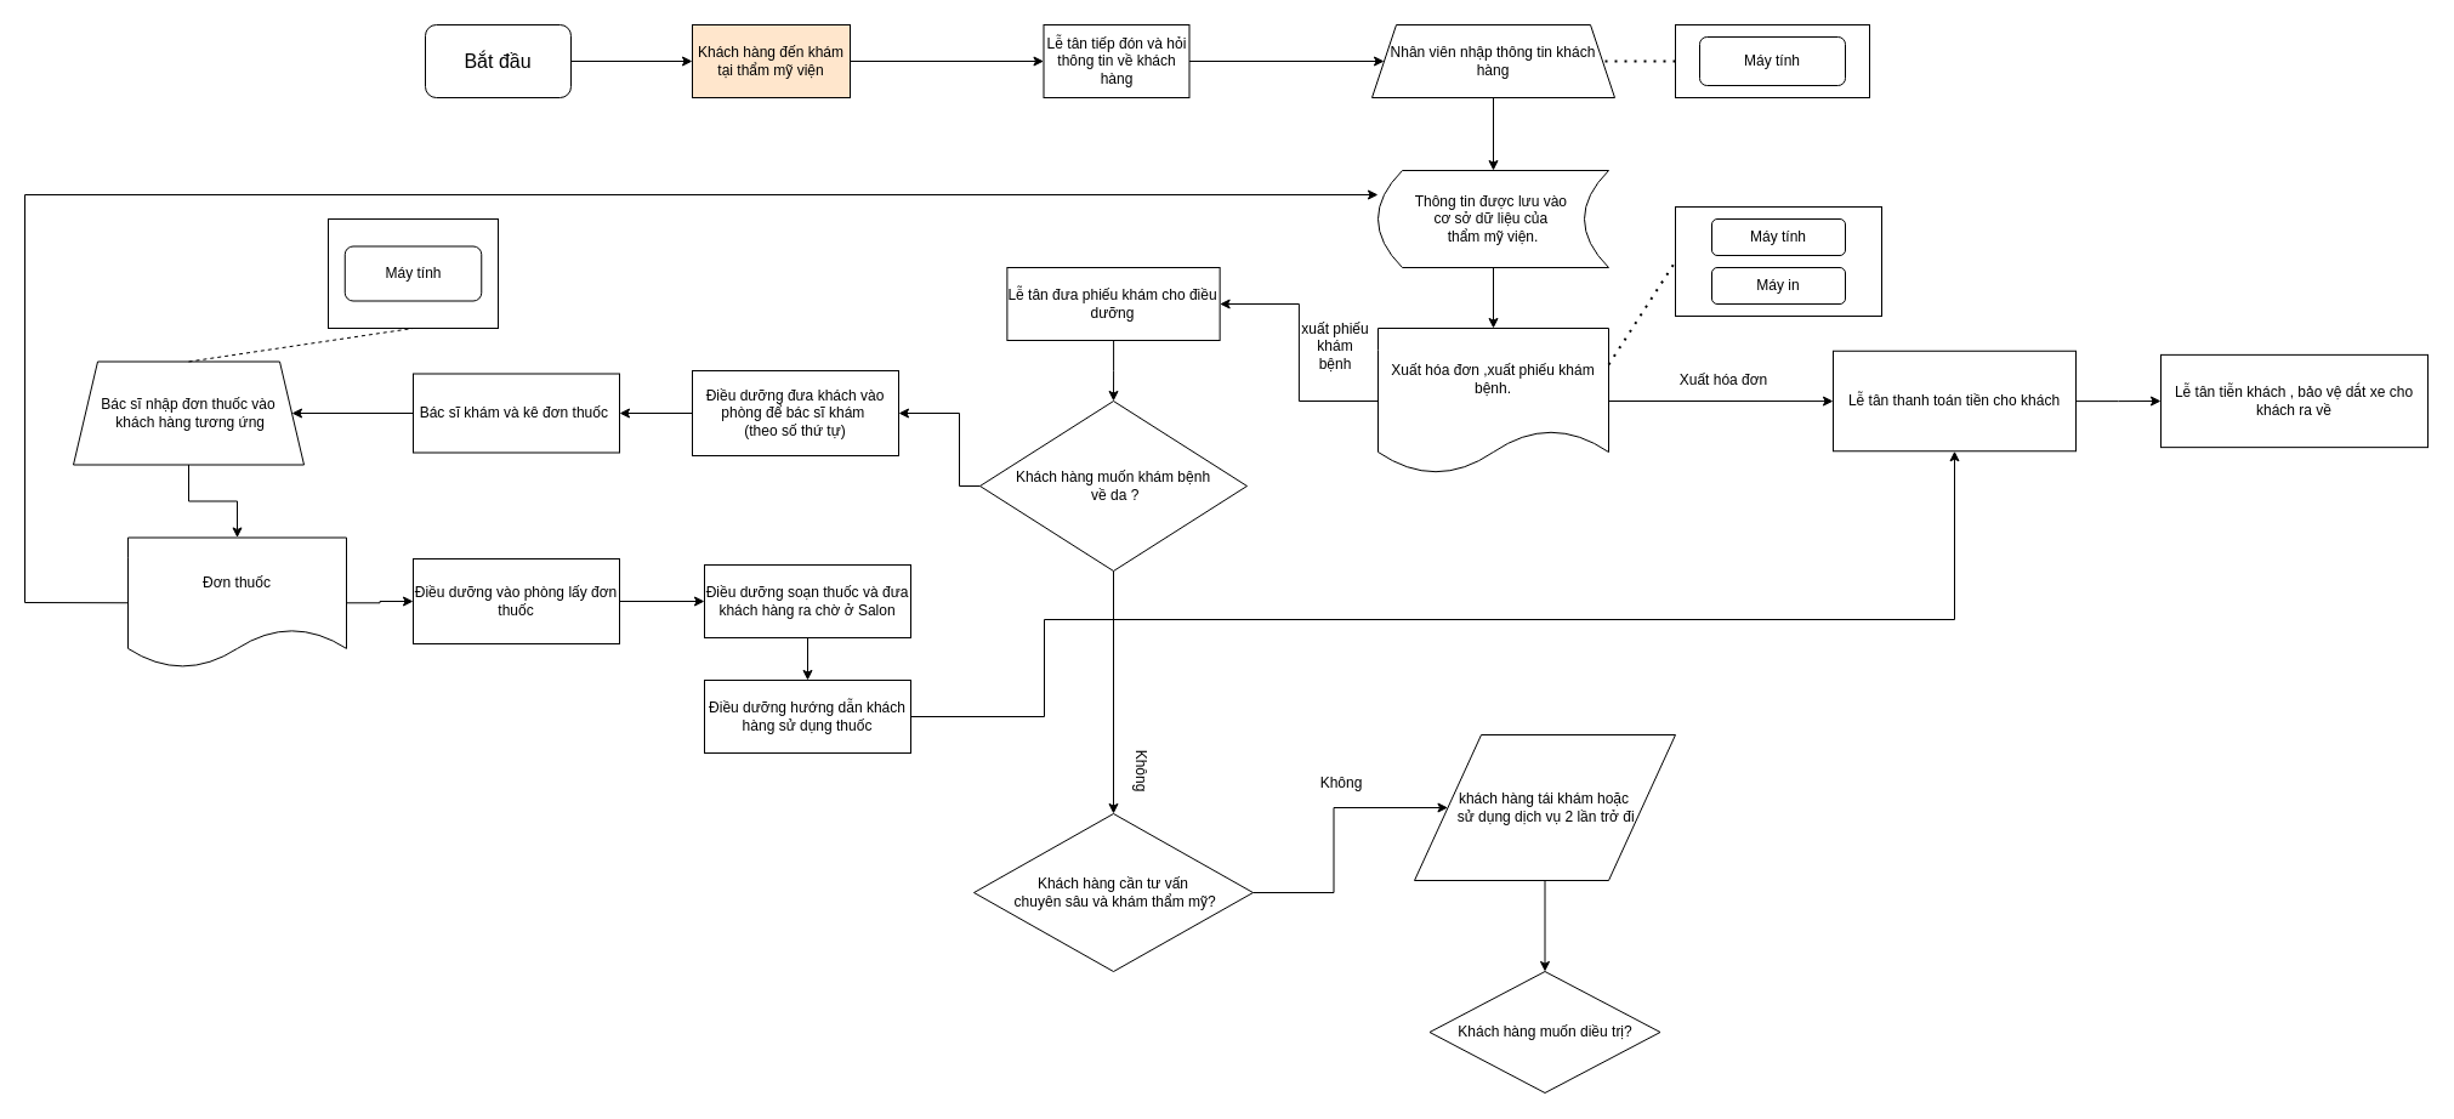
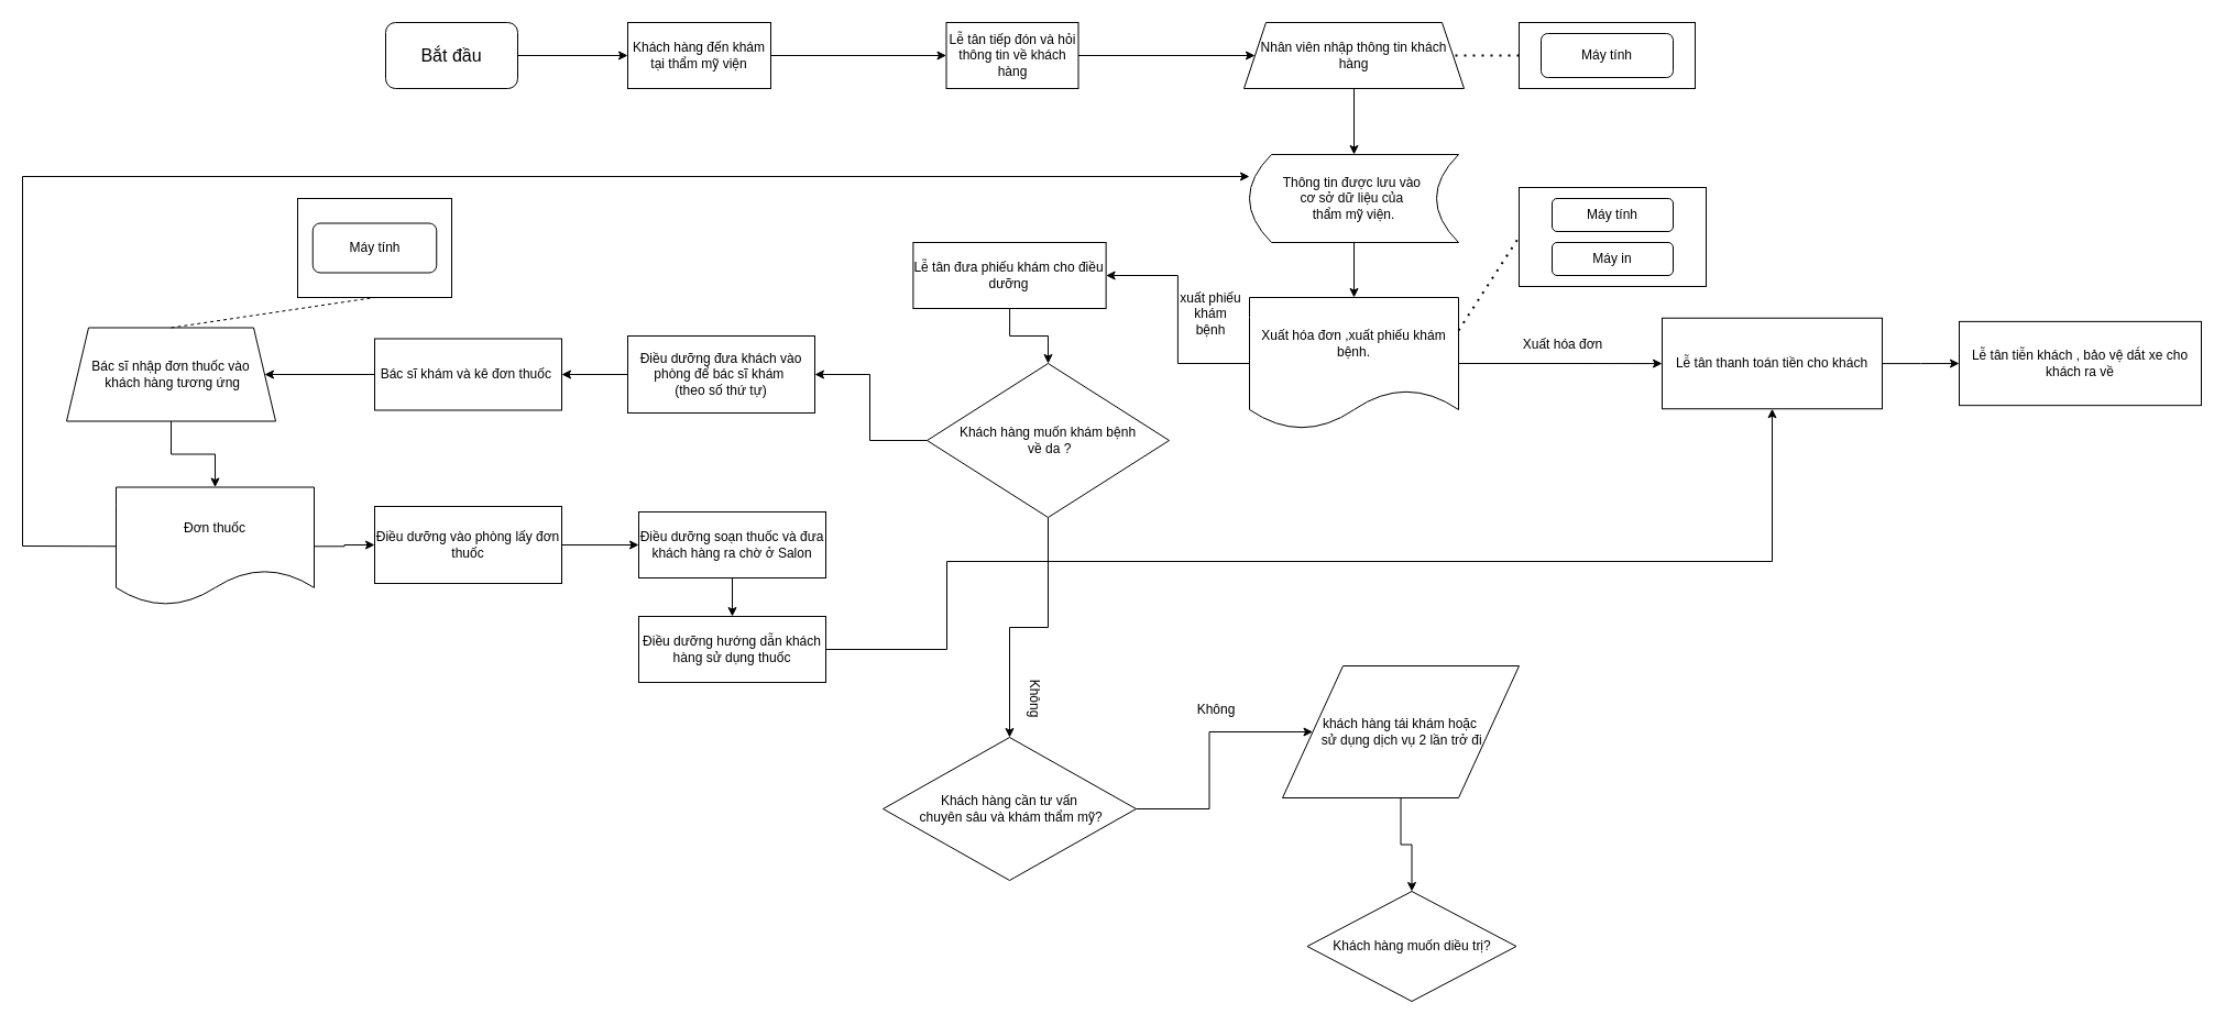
  <mxCell id="0" />
  <mxCell id="1" parent="0" />
  <mxCell id="2" value="" style="edgeStyle=orthogonalEdgeStyle;rounded=0;orthogonalLoop=1;jettySize=auto;html=1;" edge="1" parent="1" source="3" target="5"><mxGeometry relative="1" as="geometry" /></mxCell>
  <mxCell id="3" value="Bắt đầu" style="rounded=1;whiteSpace=wrap;html=1;fontSize=16;" vertex="1" parent="1"><mxGeometry x="350" y="20" width="120" height="60" as="geometry" /></mxCell>
  <mxCell id="4" value="" style="edgeStyle=orthogonalEdgeStyle;rounded=0;orthogonalLoop=1;jettySize=auto;html=1;" edge="1" parent="1" source="5" target="7"><mxGeometry relative="1" as="geometry" /></mxCell>
- <mxCell id="5" value="Khách hàng đến khám tại thẩm mỹ viện" style="rounded=0;whiteSpace=wrap;html=1;fillColor=#ffe6cc;" vertex="1" parent="1"><mxGeometry x="570" y="20" width="130" height="60" as="geometry" /></mxCell>
+ <mxCell id="5" value="Khách hàng đến khám tại thẩm mỹ viện" style="rounded=0;whiteSpace=wrap;html=1;" vertex="1" parent="1"><mxGeometry x="570" y="20" width="130" height="60" as="geometry" /></mxCell>
  <mxCell id="6" value="" style="edgeStyle=orthogonalEdgeStyle;rounded=0;orthogonalLoop=1;jettySize=auto;html=1;" edge="1" parent="1" source="7" target="9"><mxGeometry relative="1" as="geometry" /></mxCell>
  <mxCell id="7" value="Lễ tân tiếp đón và hỏi thông tin về khách hàng" style="rounded=0;whiteSpace=wrap;html=1;" vertex="1" parent="1"><mxGeometry x="859.5" y="20" width="120" height="60" as="geometry" /></mxCell>
  <mxCell id="8" value="" style="edgeStyle=orthogonalEdgeStyle;rounded=0;orthogonalLoop=1;jettySize=auto;html=1;" edge="1" parent="1" source="9" target="23"><mxGeometry relative="1" as="geometry" /></mxCell>
  <mxCell id="9" value="Nhân viên nhập thông tin khách hàng" style="shape=trapezoid;perimeter=trapezoidPerimeter;whiteSpace=wrap;html=1;fixedSize=1;" vertex="1" parent="1"><mxGeometry x="1130" y="20" width="200" height="60" as="geometry" /></mxCell>
  <mxCell id="10" value="" style="edgeStyle=orthogonalEdgeStyle;rounded=0;orthogonalLoop=1;jettySize=auto;html=1;" edge="1" parent="1" source="12" target="14"><mxGeometry relative="1" as="geometry" /></mxCell>
  <mxCell id="11" value="" style="edgeStyle=orthogonalEdgeStyle;rounded=0;orthogonalLoop=1;jettySize=auto;html=1;entryX=1;entryY=0.5;entryDx=0;entryDy=0;exitX=0;exitY=0.5;exitDx=0;exitDy=0;" edge="1" parent="1" source="12" target="21"><mxGeometry relative="1" as="geometry"><mxPoint x="822.115" y="534.067" as="sourcePoint" /><mxPoint x="670" y="369" as="targetPoint" /><Array as="points"><mxPoint x="790" y="400" /><mxPoint x="790" y="340" /></Array></mxGeometry></mxCell>
- <mxCell id="12" value="Khách hàng muốn khám bệnh&lt;div&gt;&amp;nbsp;về da ?&lt;/div&gt;" style="rhombus;whiteSpace=wrap;html=1;rounded=0;" vertex="1" parent="1"><mxGeometry x="807.01" y="330" width="220" height="140" as="geometry" /></mxCell>
+ <mxCell id="12" value="Khách hàng muốn khám bệnh&lt;div&gt;&amp;nbsp;về da ?&lt;/div&gt;" style="rhombus;whiteSpace=wrap;html=1;rounded=0;" vertex="1" parent="1"><mxGeometry x="842.01" y="330" width="220" height="140" as="geometry" /></mxCell>
  <mxCell id="13" value="" style="edgeStyle=orthogonalEdgeStyle;rounded=0;orthogonalLoop=1;jettySize=auto;html=1;" edge="1" parent="1" source="14" target="16"><mxGeometry relative="1" as="geometry" /></mxCell>
  <mxCell id="14" value="Khách hàng cần tư vấn&#10; chuyên sâu và khám thẩm mỹ?" style="rhombus;whiteSpace=wrap;verticalAlign=middle;labelPosition=center;verticalLabelPosition=middle;align=center;horizontal=1;" vertex="1" parent="1"><mxGeometry x="802.01" y="670" width="230" height="130" as="geometry" /></mxCell>
  <mxCell id="15" value="" style="edgeStyle=orthogonalEdgeStyle;rounded=0;orthogonalLoop=1;jettySize=auto;html=1;" edge="1" parent="1" source="16" target="19"><mxGeometry relative="1" as="geometry" /></mxCell>
  <mxCell id="16" value="khách hàng tái khám hoặc&lt;div&gt;&amp;nbsp;sử dụng dịch vụ 2 lần trở đi&lt;/div&gt;" style="shape=parallelogram;perimeter=parallelogramPerimeter;fixedSize=1;size=55;labelPosition=center;verticalLabelPosition=middle;align=center;verticalAlign=middle;textDirection=ltr;whiteSpace=wrap;html=1;spacingTop=0;spacingLeft=-4;spacingBottom=0;spacingRight=-3;" vertex="1" parent="1"><mxGeometry x="1165" y="605" width="215" height="120" as="geometry" /></mxCell>
  <mxCell id="17" value="Không" style="text;html=1;align=center;verticalAlign=middle;whiteSpace=wrap;rounded=0;rotation=0;" vertex="1" parent="1"><mxGeometry x="1075" y="630" width="60" height="30" as="geometry" /></mxCell>
  <mxCell id="18" value="Không" style="text;html=1;align=center;verticalAlign=middle;whiteSpace=wrap;rounded=0;rotation=90;" vertex="1" parent="1"><mxGeometry x="910" y="620" width="60" height="30" as="geometry" /></mxCell>
- <mxCell id="19" value="Khách hàng muốn diều trị?" style="rhombus;whiteSpace=wrap;html=1;" vertex="1" parent="1"><mxGeometry x="1177.5" y="800" width="190" height="100" as="geometry" /></mxCell>
+ <mxCell id="19" value="Khách hàng muốn diều trị?" style="rhombus;whiteSpace=wrap;html=1;" vertex="1" parent="1"><mxGeometry x="1187.5" y="810" width="190" height="100" as="geometry" /></mxCell>
  <mxCell id="20" value="" style="edgeStyle=orthogonalEdgeStyle;rounded=0;orthogonalLoop=1;jettySize=auto;html=1;" edge="1" parent="1" source="21" target="37"><mxGeometry relative="1" as="geometry" /></mxCell>
  <mxCell id="21" value="Điều dưỡng đưa khách vào phòng để bác sĩ khám&amp;nbsp;&lt;div&gt;(&lt;span style=&quot;background-color: initial;&quot;&gt;theo số thứ tự)&lt;/span&gt;&lt;/div&gt;" style="rounded=0;whiteSpace=wrap;html=1;" vertex="1" parent="1"><mxGeometry x="570" y="305" width="170" height="70" as="geometry" /></mxCell>
  <mxCell id="22" value="" style="edgeStyle=orthogonalEdgeStyle;rounded=0;orthogonalLoop=1;jettySize=auto;html=1;" edge="1" parent="1" source="23" target="26"><mxGeometry relative="1" as="geometry" /></mxCell>
  <mxCell id="23" value="Thông tin được lưu vào&amp;nbsp;&lt;div&gt;cơ sở dữ liệu của&amp;nbsp;&lt;/div&gt;&lt;div&gt;thẩm mỹ viện.&lt;/div&gt;" style="shape=dataStorage;whiteSpace=wrap;html=1;fixedSize=1;" vertex="1" parent="1"><mxGeometry x="1135" y="140" width="190" height="80" as="geometry" /></mxCell>
  <mxCell id="24" value="" style="edgeStyle=orthogonalEdgeStyle;rounded=0;orthogonalLoop=1;jettySize=auto;html=1;" edge="1" parent="1" source="26" target="32"><mxGeometry relative="1" as="geometry" /></mxCell>
  <mxCell id="25" value="" style="edgeStyle=orthogonalEdgeStyle;rounded=0;orthogonalLoop=1;jettySize=auto;html=1;" edge="1" parent="1" source="26" target="53"><mxGeometry relative="1" as="geometry" /></mxCell>
  <mxCell id="26" value="Xuất hóa đơn ,xuất phiếu khám bệnh." style="shape=document;whiteSpace=wrap;html=1;boundedLbl=1;" vertex="1" parent="1"><mxGeometry x="1135" y="270" width="190" height="120" as="geometry" /></mxCell>
  <mxCell id="27" value="" style="endArrow=none;dashed=1;html=1;dashPattern=1 3;strokeWidth=2;rounded=0;exitX=1;exitY=0.25;exitDx=0;exitDy=0;entryX=0;entryY=0.5;entryDx=0;entryDy=0;" edge="1" parent="1" source="26" target="28"><mxGeometry width="50" height="50" relative="1" as="geometry"><mxPoint x="1220" y="220" as="sourcePoint" /><mxPoint x="1390" y="330" as="targetPoint" /></mxGeometry></mxCell>
  <mxCell id="28" value="" style="rounded=0;whiteSpace=wrap;html=1;" vertex="1" parent="1"><mxGeometry x="1380" y="170" width="170" height="90" as="geometry" /></mxCell>
  <mxCell id="29" value="Máy tính" style="rounded=1;whiteSpace=wrap;html=1;" vertex="1" parent="1"><mxGeometry x="1410" y="180" width="110" height="30" as="geometry" /></mxCell>
  <mxCell id="30" value="Máy in" style="rounded=1;whiteSpace=wrap;html=1;" vertex="1" parent="1"><mxGeometry x="1410" y="220" width="110" height="30" as="geometry" /></mxCell>
  <mxCell id="31" value="" style="edgeStyle=orthogonalEdgeStyle;rounded=0;orthogonalLoop=1;jettySize=auto;html=1;" edge="1" parent="1" source="32" target="12"><mxGeometry relative="1" as="geometry" /></mxCell>
  <mxCell id="32" value="Lễ tân đưa phiếu khám cho điều dưỡng" style="rounded=0;whiteSpace=wrap;html=1;" vertex="1" parent="1"><mxGeometry x="829.39" y="220" width="175.25" height="60" as="geometry" /></mxCell>
  <mxCell id="33" value="" style="rounded=0;whiteSpace=wrap;html=1;" vertex="1" parent="1"><mxGeometry x="1380" y="20" width="160" height="60" as="geometry" /></mxCell>
  <mxCell id="34" value="Máy tính" style="rounded=1;whiteSpace=wrap;html=1;" vertex="1" parent="1"><mxGeometry x="1400" y="30" width="120" height="40" as="geometry" /></mxCell>
  <mxCell id="35" value="" style="endArrow=none;dashed=1;html=1;dashPattern=1 3;strokeWidth=2;rounded=0;entryX=1;entryY=0.5;entryDx=0;entryDy=0;exitX=0;exitY=0.5;exitDx=0;exitDy=0;" edge="1" parent="1" source="33" target="9"><mxGeometry width="50" height="50" relative="1" as="geometry"><mxPoint x="1270" y="180" as="sourcePoint" /><mxPoint x="1320" y="130" as="targetPoint" /></mxGeometry></mxCell>
  <mxCell id="36" value="" style="edgeStyle=orthogonalEdgeStyle;rounded=0;orthogonalLoop=1;jettySize=auto;html=1;" edge="1" parent="1" source="37" target="40"><mxGeometry relative="1" as="geometry" /></mxCell>
  <mxCell id="37" value="Bác sĩ khám và kê đơn thuốc&amp;nbsp;" style="rounded=0;whiteSpace=wrap;html=1;" vertex="1" parent="1"><mxGeometry x="340" y="307.5" width="170" height="65" as="geometry" /></mxCell>
  <mxCell id="38" value="xuất phiếu khám bệnh" style="text;html=1;align=center;verticalAlign=middle;whiteSpace=wrap;rounded=0;" vertex="1" parent="1"><mxGeometry x="1070" y="270" width="60" height="30" as="geometry" /></mxCell>
  <mxCell id="39" value="" style="edgeStyle=orthogonalEdgeStyle;rounded=0;orthogonalLoop=1;jettySize=auto;html=1;" edge="1" parent="1" source="40" target="42"><mxGeometry relative="1" as="geometry" /></mxCell>
  <mxCell id="40" value="Bác sĩ nhập đơn thuốc vào&lt;div&gt;&amp;nbsp;khách hàng tương ứng&lt;/div&gt;" style="shape=trapezoid;perimeter=trapezoidPerimeter;whiteSpace=wrap;html=1;fixedSize=1;" vertex="1" parent="1"><mxGeometry x="60" y="297.5" width="190" height="85" as="geometry" /></mxCell>
  <mxCell id="41" value="" style="edgeStyle=orthogonalEdgeStyle;rounded=0;orthogonalLoop=1;jettySize=auto;html=1;" edge="1" parent="1" source="42" target="45"><mxGeometry relative="1" as="geometry" /></mxCell>
  <mxCell id="42" value="Đơn thuốc" style="shape=document;whiteSpace=wrap;html=1;boundedLbl=1;" vertex="1" parent="1"><mxGeometry x="105" y="442.5" width="180" height="107.5" as="geometry" /></mxCell>
  <mxCell id="43" value="" style="endArrow=classic;html=1;rounded=0;entryX=0;entryY=0.25;entryDx=0;entryDy=0;exitX=0;exitY=0.5;exitDx=0;exitDy=0;" edge="1" parent="1" source="42" target="23"><mxGeometry width="50" height="50" relative="1" as="geometry"><mxPoint x="20" y="483" as="sourcePoint" /><mxPoint x="1060" y="166.88" as="targetPoint" /><Array as="points"><mxPoint x="20" y="496" /><mxPoint x="20" y="160" /></Array></mxGeometry></mxCell>
  <mxCell id="44" value="" style="edgeStyle=orthogonalEdgeStyle;rounded=0;orthogonalLoop=1;jettySize=auto;html=1;" edge="1" parent="1" source="45" target="47"><mxGeometry relative="1" as="geometry" /></mxCell>
  <mxCell id="45" value="Điều dưỡng vào phòng lấy đơn thuốc" style="rounded=0;whiteSpace=wrap;html=1;" vertex="1" parent="1"><mxGeometry x="340" y="460" width="170" height="70" as="geometry" /></mxCell>
  <mxCell id="46" value="" style="edgeStyle=orthogonalEdgeStyle;rounded=0;orthogonalLoop=1;jettySize=auto;html=1;" edge="1" parent="1" source="47" target="51"><mxGeometry relative="1" as="geometry" /></mxCell>
  <mxCell id="47" value="Điều dưỡng soạn thuốc và đưa khách hàng ra chờ ở Salon" style="rounded=0;whiteSpace=wrap;html=1;" vertex="1" parent="1"><mxGeometry x="580" y="465" width="170" height="60" as="geometry" /></mxCell>
  <mxCell id="48" value="" style="rounded=0;whiteSpace=wrap;html=1;" vertex="1" parent="1"><mxGeometry x="270" y="180" width="140" height="90" as="geometry" /></mxCell>
  <mxCell id="49" value="Máy tính" style="rounded=1;whiteSpace=wrap;html=1;" vertex="1" parent="1"><mxGeometry x="283.75" y="202.5" width="112.5" height="45" as="geometry" /></mxCell>
  <mxCell id="50" value="" style="endArrow=none;dashed=1;html=1;rounded=0;exitX=0.5;exitY=0;exitDx=0;exitDy=0;entryX=0.5;entryY=1;entryDx=0;entryDy=0;" edge="1" parent="1" source="40" target="48"><mxGeometry width="50" height="50" relative="1" as="geometry"><mxPoint x="460" y="230" as="sourcePoint" /><mxPoint x="510" y="180" as="targetPoint" /></mxGeometry></mxCell>
  <mxCell id="51" value="Điều dưỡng hướng dẫn khách hàng sử dụng thuốc" style="rounded=0;whiteSpace=wrap;html=1;" vertex="1" parent="1"><mxGeometry x="580" y="560" width="170" height="60" as="geometry" /></mxCell>
  <mxCell id="52" value="" style="edgeStyle=orthogonalEdgeStyle;rounded=0;orthogonalLoop=1;jettySize=auto;html=1;" edge="1" parent="1" source="53" target="56"><mxGeometry relative="1" as="geometry" /></mxCell>
  <mxCell id="53" value="Lễ tân thanh toán tiền cho khách" style="rounded=0;whiteSpace=wrap;html=1;" vertex="1" parent="1"><mxGeometry x="1510" y="288.75" width="200" height="82.5" as="geometry" /></mxCell>
  <mxCell id="54" value="Xuất hóa đơn" style="text;html=1;align=center;verticalAlign=middle;whiteSpace=wrap;rounded=0;" vertex="1" parent="1"><mxGeometry x="1380" y="297.5" width="80" height="30" as="geometry" /></mxCell>
  <mxCell id="55" value="" style="endArrow=classic;html=1;rounded=0;exitX=1;exitY=0.5;exitDx=0;exitDy=0;entryX=0.5;entryY=1;entryDx=0;entryDy=0;" edge="1" parent="1" source="51" target="53"><mxGeometry width="50" height="50" relative="1" as="geometry"><mxPoint x="1070" y="440" as="sourcePoint" /><mxPoint x="1620" y="510" as="targetPoint" /><Array as="points"><mxPoint x="860" y="590" /><mxPoint x="860" y="510" /><mxPoint x="1610" y="510" /></Array></mxGeometry></mxCell>
  <mxCell id="56" value="Lễ tân tiễn khách , bảo vệ dắt xe cho khách ra về" style="rounded=0;whiteSpace=wrap;html=1;" vertex="1" parent="1"><mxGeometry x="1780" y="291.88" width="220" height="76.25" as="geometry" /></mxCell>
